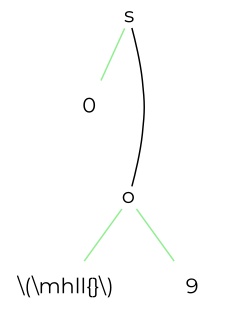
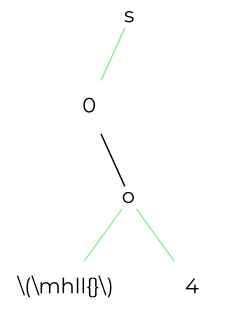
  graph {
    fontname=Montserrat
    node [fontname=Montserrat shape=none]
    edge [color=lightgreen fontname=Montserrat]
    n1 [label=s shape=plain]
    n2 [label=0]
    n3 [label=o shape=plain]
    n4 [label="\\(\\mhll{}\\)"]
-   4 [label=9]
+   4
    n1 -- n2
-   n1 -- n3 [color=""]
+   n2 -- n3 [color=""]
    n3 -- n4
    n3 -- 4
  }
